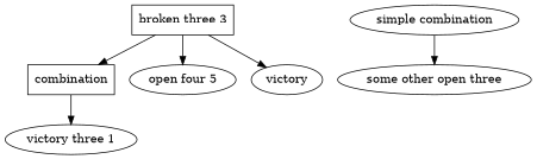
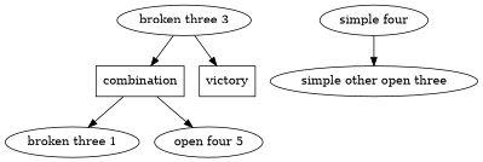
  digraph {
-   n1 [label="victory three 1"]
+   n1 [label="broken three 1"]
    n2 [label=combination shape=box]
    n3 [label="open four 5"]
-   n4 [label="broken three 3" shape=box]
-   victory [shape=ellipse]
-   n6 [label="some other open three"]
-   n7 [label="simple combination"]
+   n4 [label="broken three 3"]
+   victory [shape=box]
+   n6 [label="simple other open three"]
+   n7 [label="simple four"]
    n2 -> n1
-   n4 -> n3
+   n2 -> n3
    n4 -> n2
    n4 -> victory
    n7 -> n6
  }
